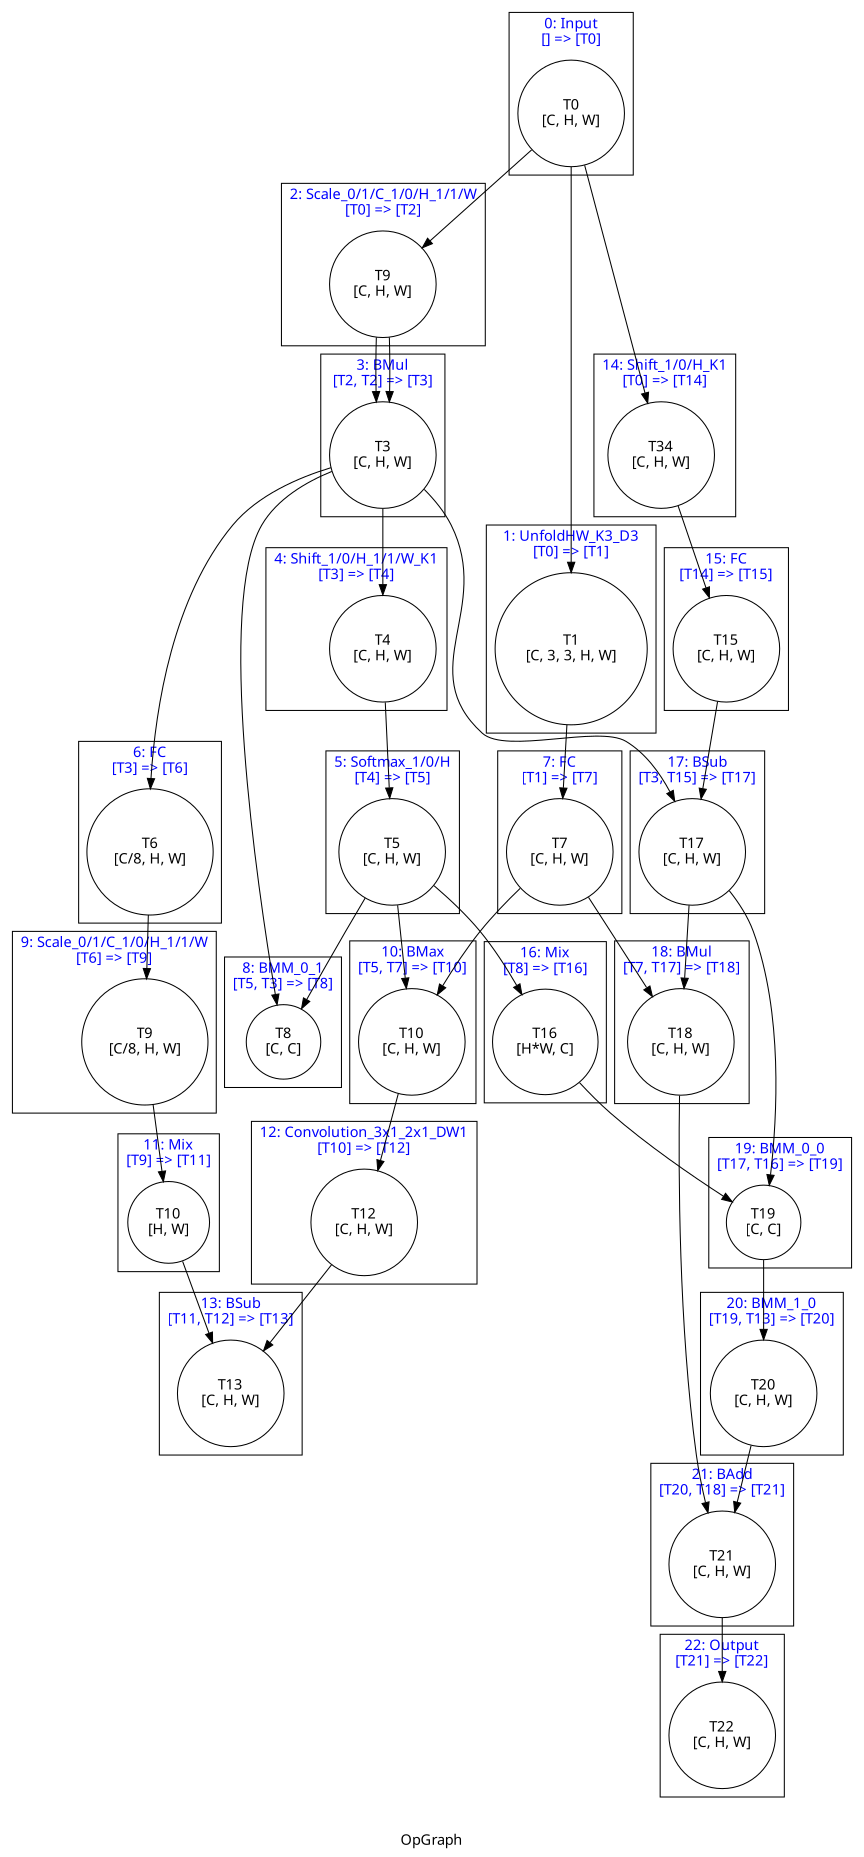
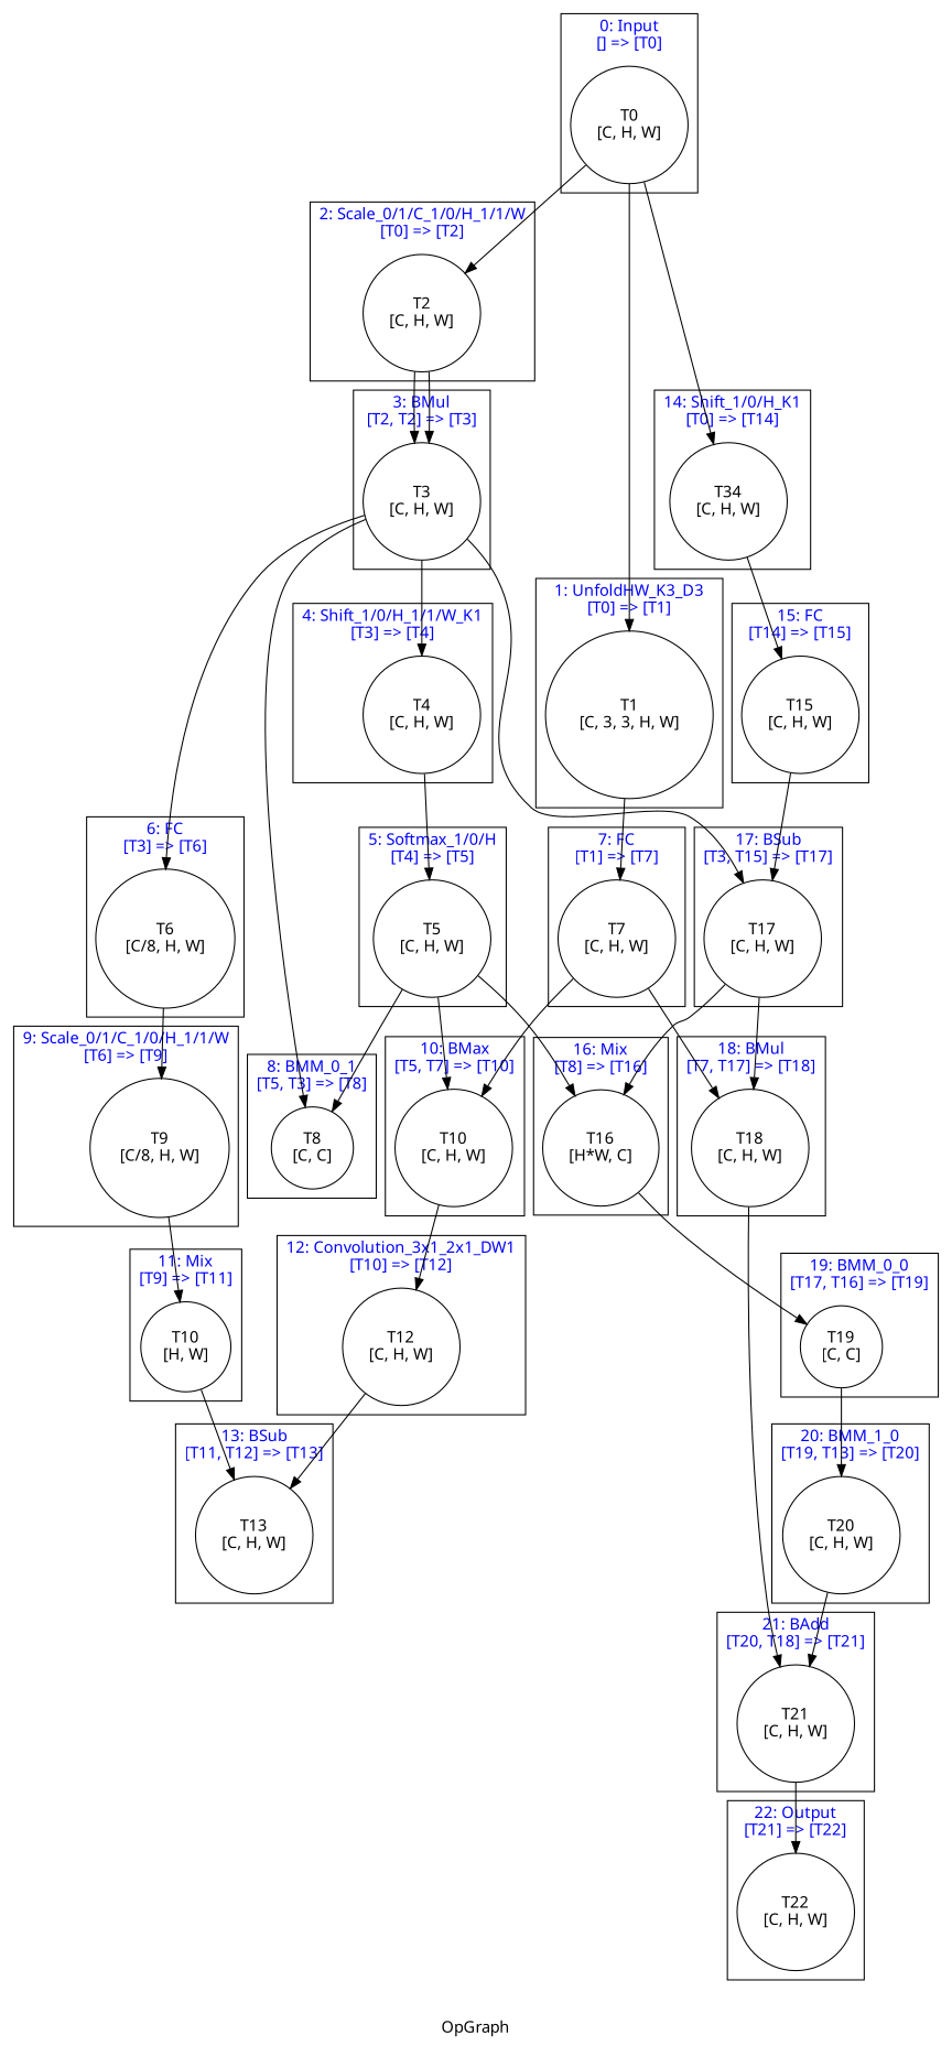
  digraph {
    fontname=Graphik
    label=OpGraph
    node [color=black fontname=Graphik shape=circle]
    n1 [label="T0\n[C, H, W]"]
    n2 [label="T1\n[C, 3, 3, H, W]"]
-   n3 [label="T9\n[C, H, W]"]
+   n3 [label="T2\n[C, H, W]"]
    n4 [label="T3\n[C, H, W]"]
    n5 [label="T4\n[C, H, W]"]
    n6 [label="T5\n[C, H, W]"]
    n7 [label="T6\n[C/8, H, W]"]
    n8 [label="T7\n[C, H, W]"]
    n9 [label="T8\n[C, C]"]
    n10 [label="T9\n[C/8, H, W]"]
    n11 [label="T10\n[C, H, W]"]
    n12 [label="T10\n[H, W]"]
    n13 [label="T12\n[C, H, W]"]
    n14 [label="T13\n[C, H, W]"]
    n15 [label="T34\n[C, H, W]"]
    n16 [label="T15\n[C, H, W]"]
    n17 [label="T16\n[H*W, C]"]
    n18 [label="T17\n[C, H, W]"]
    n19 [label="T18\n[C, H, W]"]
    n20 [label="T19\n[C, C]"]
    n21 [label="T20\n[C, H, W]"]
    n22 [label="T21\n[C, H, W]"]
    n23 [label="T22\n[C, H, W]"]
    subgraph sub_1 {
      n1
      n2
      n3
      n4
      n5
      n6
      n7
      n8
      n9
      n10
      n11
      n12
      n13
      n14
      n15
      n16
      n17
      n18
      n19
      n20
      n21
      n22
      n23
    }
    subgraph cluster_2 {
      fontcolor=blue
      label="0: Input\n[] => [T0]"
      n1
    }
    subgraph cluster_3 {
      fontcolor=blue
      label="1: UnfoldHW_K3_D3\n[T0] => [T1]"
      n2
    }
    subgraph cluster_4 {
      fontcolor=blue
      label="2: Scale_0/1/C_1/0/H_1/1/W\n[T0] => [T2]"
      n3
    }
    subgraph cluster_5 {
      fontcolor=blue
      label="3: BMul\n[T2, T2] => [T3]"
      n4
    }
    subgraph cluster_6 {
      fontcolor=blue
      label="4: Shift_1/0/H_1/1/W_K1\n[T3] => [T4]"
      n5
    }
    subgraph cluster_7 {
      fontcolor=blue
      label="5: Softmax_1/0/H\n[T4] => [T5]"
      n6
    }
    subgraph cluster_8 {
      fontcolor=blue
      label="6: FC\n[T3] => [T6]"
      n7
    }
    subgraph cluster_9 {
      fontcolor=blue
      label="7: FC\n[T1] => [T7]"
      n8
    }
    subgraph cluster_10 {
      fontcolor=blue
      label="8: BMM_0_1\n[T5, T3] => [T8]"
      n9
    }
    subgraph cluster_11 {
      fontcolor=blue
      label="9: Scale_0/1/C_1/0/H_1/1/W\n[T6] => [T9]"
      n10
    }
    subgraph cluster_12 {
      fontcolor=blue
      label="10: BMax\n[T5, T7] => [T10]"
      n11
    }
    subgraph cluster_13 {
      fontcolor=blue
      label="11: Mix\n[T9] => [T11]"
      n12
    }
    subgraph cluster_14 {
      fontcolor=blue
      label="12: Convolution_3x1_2x1_DW1\n[T10] => [T12]"
      n13
    }
    subgraph cluster_15 {
      fontcolor=blue
      label="13: BSub\n[T11, T12] => [T13]"
      n14
    }
    subgraph cluster_16 {
      fontcolor=blue
      label="14: Shift_1/0/H_K1\n[T0] => [T14]"
      n15
    }
    subgraph cluster_17 {
      fontcolor=blue
      label="15: FC\n[T14] => [T15]"
      n16
    }
    subgraph cluster_18 {
      fontcolor=blue
      label="16: Mix\n[T8] => [T16]"
      n17
    }
    subgraph cluster_19 {
      fontcolor=blue
      label="17: BSub\n[T3, T15] => [T17]"
      n18
    }
    subgraph cluster_20 {
      fontcolor=blue
      label="18: BMul\n[T7, T17] => [T18]"
      n19
    }
    subgraph cluster_21 {
      fontcolor=blue
      label="19: BMM_0_0\n[T17, T16] => [T19]"
      n20
    }
    subgraph cluster_22 {
      fontcolor=blue
      label="20: BMM_1_0\n[T19, T13] => [T20]"
      n21
    }
    subgraph cluster_23 {
      fontcolor=blue
      label="21: BAdd\n[T20, T18] => [T21]"
      n22
    }
    subgraph cluster_24 {
      fontcolor=blue
      label="22: Output\n[T21] => [T22]"
      n23
    }
    n1 -> n2
    n1 -> n3
    n1 -> n15
    n2 -> n8
    n3 -> n4
    n3 -> n4
    n4 -> n5
    n4 -> n7
    n4 -> n9
    n4 -> n18
    n5 -> n6
    n6 -> n9
    n6 -> n11
    n6 -> n17
    n7 -> n10
    n8 -> n11
    n8 -> n19
    n10 -> n12
    n11 -> n13
    n12 -> n14
    n13 -> n14
    n15 -> n16
    n16 -> n18
    n17 -> n20
    n18 -> n19
-   n18 -> n20
+   n18 -> n17
    n19 -> n22
    n20 -> n21
    n21 -> n22
    n22 -> n23
  }
